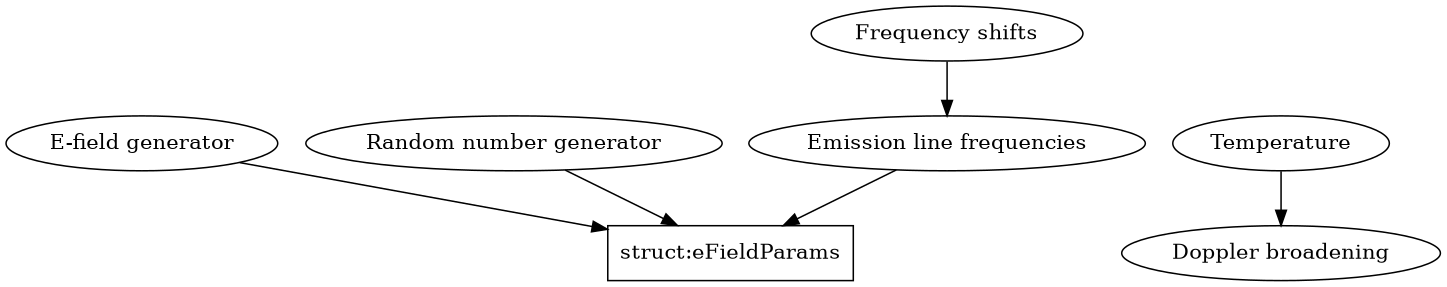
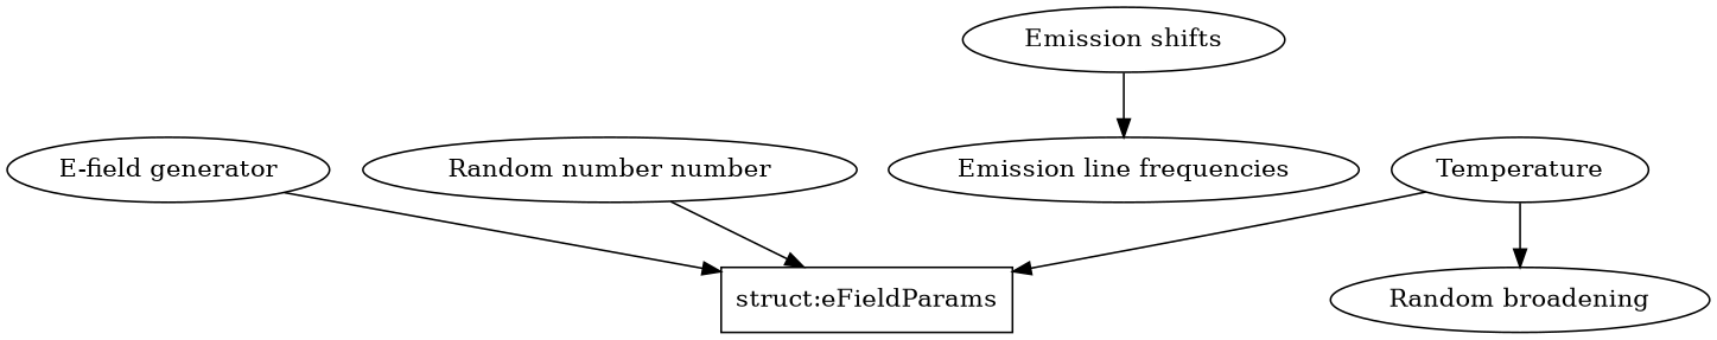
  digraph {
    n1 [label="Emission line frequencies"]
    n2 [label="struct:eFieldParams" shape=rectangle]
-   n3 [label="Frequency shifts"]
-   n4 [label="Doppler broadening"]
+   n3 [label="Emission shifts"]
+   n4 [label="Random broadening"]
    n5 [label=Temperature]
    n6 [label="E-field generator"]
-   n7 [label="Random number generator"]
-   n1 -> n2
+   n7 [label="Random number number"]
+   n5 -> n2
    n3 -> n1
    n5 -> n4
    n6 -> n2
    n7 -> n2
  }
